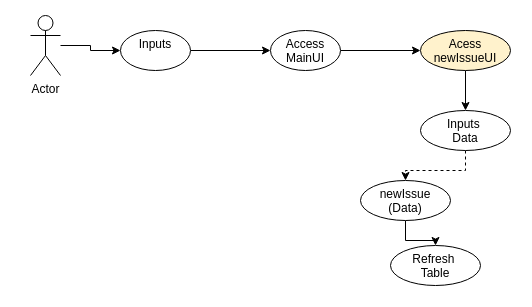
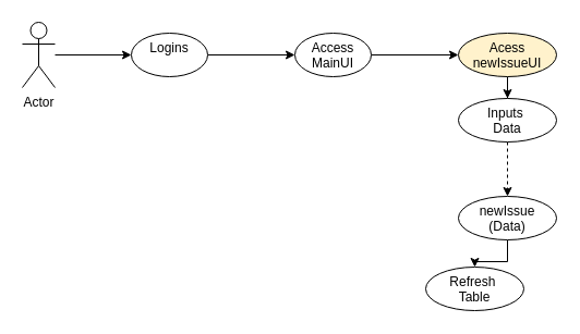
  <mxCell id="0" />
  <mxCell id="1" parent="0" />
  <mxCell id="2" value="" style="edgeStyle=orthogonalEdgeStyle;rounded=0;orthogonalLoop=1;jettySize=auto;html=1;" edge="1" parent="1" source="3" target="5"><mxGeometry relative="1" as="geometry" /></mxCell>
- <mxCell id="3" value="Actor" style="shape=umlActor;verticalLabelPosition=bottom;verticalAlign=top;html=1;outlineConnect=0;" vertex="1" parent="1"><mxGeometry x="30" y="15" width="30" height="60" as="geometry" /></mxCell>
+ <mxCell id="3" value="Actor" style="shape=umlActor;verticalLabelPosition=bottom;verticalAlign=top;html=1;outlineConnect=0;" vertex="1" parent="1"><mxGeometry x="20" y="20" width="30" height="60" as="geometry" /></mxCell>
  <mxCell id="4" value="" style="edgeStyle=orthogonalEdgeStyle;rounded=0;orthogonalLoop=1;jettySize=auto;html=1;" edge="1" parent="1" source="5" target="7"><mxGeometry relative="1" as="geometry" /></mxCell>
- <mxCell id="5" value="Inputs" style="ellipse;whiteSpace=wrap;html=1;verticalAlign=top;" vertex="1" parent="1"><mxGeometry x="120" y="30" width="70" height="40" as="geometry" /></mxCell>
+ <mxCell id="5" value="Logins" style="ellipse;whiteSpace=wrap;html=1;verticalAlign=top;" vertex="1" parent="1"><mxGeometry x="120" y="30" width="70" height="40" as="geometry" /></mxCell>
  <mxCell id="6" value="" style="edgeStyle=orthogonalEdgeStyle;rounded=0;orthogonalLoop=1;jettySize=auto;html=1;" edge="1" parent="1" source="7" target="9"><mxGeometry relative="1" as="geometry" /></mxCell>
  <mxCell id="7" value="Access&lt;br&gt;MainUI" style="ellipse;whiteSpace=wrap;html=1;verticalAlign=top;" vertex="1" parent="1"><mxGeometry x="270" y="30" width="70" height="40" as="geometry" /></mxCell>
  <mxCell id="8" value="" style="edgeStyle=orthogonalEdgeStyle;rounded=0;orthogonalLoop=1;jettySize=auto;html=1;" edge="1" parent="1" source="9" target="11"><mxGeometry relative="1" as="geometry" /></mxCell>
  <mxCell id="9" value="Acess&lt;br&gt;newIssueUI" style="ellipse;whiteSpace=wrap;html=1;verticalAlign=top;fillColor=#fff2cc;" vertex="1" parent="1"><mxGeometry x="420" y="30" width="90" height="40" as="geometry" /></mxCell>
  <mxCell id="10" value="" style="edgeStyle=orthogonalEdgeStyle;rounded=0;orthogonalLoop=1;jettySize=auto;html=1;dashed=1;" edge="1" parent="1" source="11" target="13"><mxGeometry relative="1" as="geometry" /></mxCell>
- <mxCell id="11" value="Inputs&amp;nbsp;&lt;br&gt;Data" style="ellipse;whiteSpace=wrap;html=1;verticalAlign=top;" vertex="1" parent="1"><mxGeometry x="420" y="110" width="90" height="40" as="geometry" /></mxCell>
+ <mxCell id="11" value="Inputs&amp;nbsp;&lt;br&gt;Data" style="ellipse;whiteSpace=wrap;html=1;verticalAlign=top;" vertex="1" parent="1"><mxGeometry x="420" y="90" width="90" height="40" as="geometry" /></mxCell>
  <mxCell id="12" value="" style="edgeStyle=orthogonalEdgeStyle;rounded=0;orthogonalLoop=1;jettySize=auto;html=1;" edge="1" parent="1" source="13" target="14"><mxGeometry relative="1" as="geometry" /></mxCell>
- <mxCell id="13" value="newIssue&lt;div&gt;(Data)&lt;/div&gt;" style="ellipse;whiteSpace=wrap;html=1;verticalAlign=top;" vertex="1" parent="1"><mxGeometry x="360" y="180" width="90" height="40" as="geometry" /></mxCell>
+ <mxCell id="13" value="newIssue&lt;div&gt;(Data)&lt;/div&gt;" style="ellipse;whiteSpace=wrap;html=1;verticalAlign=top;" vertex="1" parent="1"><mxGeometry x="420" y="180" width="90" height="40" as="geometry" /></mxCell>
  <mxCell id="14" value="Refresh&amp;nbsp;&lt;div&gt;Table&lt;/div&gt;" style="ellipse;whiteSpace=wrap;html=1;verticalAlign=top;" vertex="1" parent="1"><mxGeometry x="390" y="245" width="90" height="40" as="geometry" /></mxCell>
